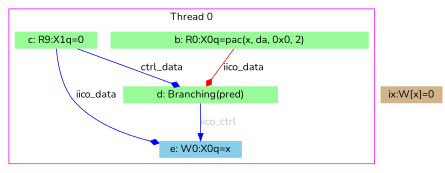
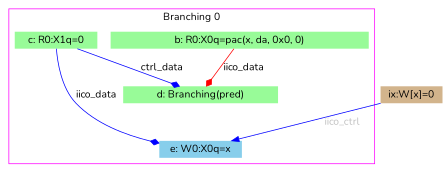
  digraph {
    fontname=Nunito
    node [color=black fillcolor=palegreen fixedsize=false fontname=Nunito shape=none style=filled]
    edge [arrowhead=diamond color=blue fontcolor=black fontname=Nunito]
-   n1 [height=0.194444 label="b: R0:X0q=pac(x, da, 0x0, 2)" width=4.861111]
-   n2 [color=darkgreen height=0.194444 label="c: R9:X1q=0" width=1.555556]
+   n1 [height=0.194444 label="b: R0:X0q=pac(x, da, 0x0, 0)" width=4.861111]
+   n2 [color=darkgreen height=0.194444 label="c: R0:X1q=0" width=1.555556]
    n3 [height=0.194444 label="d: Branching(pred)" width=2.916667]
    n4 [fillcolor=skyblue height=0.194444 label="e: W0:X0q=x" width=1.555556]
    n5 [fillcolor=tan height=0.194444 label="ix:W[x]=0" width=1.166667]
    subgraph cluster_1 {
      color=magenta
-     label="Thread 0"
+     label="Branching 0"
      rank=sink
      shape=box
      n1
      n2
      n3
      n4
    }
    n1 -> n3 [color=red label=iico_data]
    n2 -> n3 [label=ctrl_data]
    n2 -> n4 [label=iico_data]
-   n3 -> n4 [arrowhead=normal fontcolor=grey label=iico_ctrl]
+   n5 -> n4 [arrowhead=normal fontcolor=grey label=iico_ctrl]
  }
